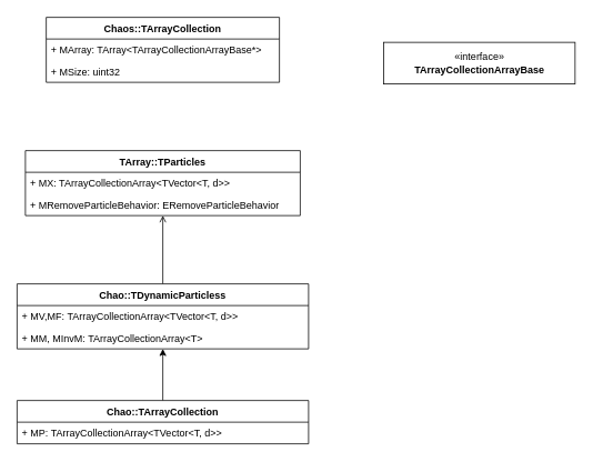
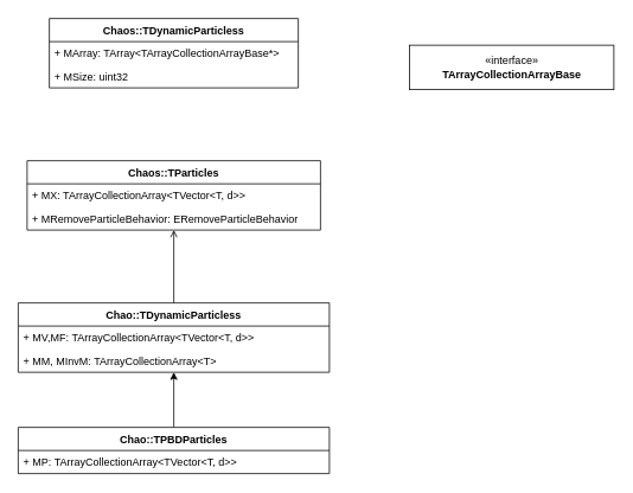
  <mxCell id="0" />
  <mxCell id="1" parent="0" />
  <mxCell id="2" value="«interface»&lt;br&gt;&lt;b&gt;TArrayCollectionArrayBase&lt;/b&gt;" style="html=1;" vertex="1" parent="1"><mxGeometry x="460" y="50" width="230" height="50" as="geometry" /></mxCell>
- <mxCell id="3" value="Chaos::TArrayCollection" style="swimlane;fontStyle=1;childLayout=stackLayout;horizontal=1;startSize=26;fillColor=none;horizontalStack=0;resizeParent=1;resizeParentMax=0;resizeLast=0;collapsible=1;marginBottom=0;" vertex="1" parent="1"><mxGeometry x="55" y="20" width="280" height="78" as="geometry" /></mxCell>
+ <mxCell id="3" value="Chaos::TDynamicParticless" style="swimlane;fontStyle=1;childLayout=stackLayout;horizontal=1;startSize=26;fillColor=none;horizontalStack=0;resizeParent=1;resizeParentMax=0;resizeLast=0;collapsible=1;marginBottom=0;" vertex="1" parent="1"><mxGeometry x="55" y="20" width="280" height="78" as="geometry" /></mxCell>
  <mxCell id="4" value="+ MArray: TArray&lt;TArrayCollectionArrayBase*&gt; " style="text;strokeColor=none;fillColor=none;align=left;verticalAlign=top;spacingLeft=4;spacingRight=4;overflow=hidden;rotatable=0;points=[[0,0.5],[1,0.5]];portConstraint=eastwest;" vertex="1" parent="3"><mxGeometry y="26" width="280" height="26" as="geometry" /></mxCell>
  <mxCell id="5" value="+ MSize: uint32" style="text;strokeColor=none;fillColor=none;align=left;verticalAlign=top;spacingLeft=4;spacingRight=4;overflow=hidden;rotatable=0;points=[[0,0.5],[1,0.5]];portConstraint=eastwest;" vertex="1" parent="3"><mxGeometry y="52" width="280" height="26" as="geometry" /></mxCell>
- <mxCell id="6" value="TArray::TParticles" style="swimlane;fontStyle=1;childLayout=stackLayout;horizontal=1;startSize=26;fillColor=none;horizontalStack=0;resizeParent=1;resizeParentMax=0;resizeLast=0;collapsible=1;marginBottom=0;" vertex="1" parent="1"><mxGeometry x="30" y="180" width="330" height="78" as="geometry" /></mxCell>
+ <mxCell id="6" value="Chaos::TParticles" style="swimlane;fontStyle=1;childLayout=stackLayout;horizontal=1;startSize=26;fillColor=none;horizontalStack=0;resizeParent=1;resizeParentMax=0;resizeLast=0;collapsible=1;marginBottom=0;" vertex="1" parent="1"><mxGeometry x="30" y="180" width="330" height="78" as="geometry" /></mxCell>
  <mxCell id="7" value="+ MX: TArrayCollectionArray&lt;TVector&lt;T, d&gt;&gt; " style="text;strokeColor=none;fillColor=none;align=left;verticalAlign=top;spacingLeft=4;spacingRight=4;overflow=hidden;rotatable=0;points=[[0,0.5],[1,0.5]];portConstraint=eastwest;" vertex="1" parent="6"><mxGeometry y="26" width="330" height="26" as="geometry" /></mxCell>
  <mxCell id="8" value="+ MRemoveParticleBehavior: ERemoveParticleBehavior " style="text;strokeColor=none;fillColor=none;align=left;verticalAlign=top;spacingLeft=4;spacingRight=4;overflow=hidden;rotatable=0;points=[[0,0.5],[1,0.5]];portConstraint=eastwest;" vertex="1" parent="6"><mxGeometry y="52" width="330" height="26" as="geometry" /></mxCell>
  <mxCell id="9" style="edgeStyle=orthogonalEdgeStyle;rounded=0;orthogonalLoop=1;jettySize=auto;html=1;exitX=0.5;exitY=0;exitDx=0;exitDy=0;endArrow=open;" edge="1" parent="1" source="10" target="6"><mxGeometry relative="1" as="geometry" /></mxCell>
  <mxCell id="10" value="Chao::TDynamicParticless" style="swimlane;fontStyle=1;align=center;verticalAlign=top;childLayout=stackLayout;horizontal=1;startSize=26;horizontalStack=0;resizeParent=1;resizeParentMax=0;resizeLast=0;collapsible=1;marginBottom=0;" vertex="1" parent="1"><mxGeometry x="20" y="340" width="350" height="78" as="geometry" /></mxCell>
  <mxCell id="11" value="+ MV,MF: TArrayCollectionArray&lt;TVector&lt;T, d&gt;&gt;" style="text;strokeColor=none;fillColor=none;align=left;verticalAlign=top;spacingLeft=4;spacingRight=4;overflow=hidden;rotatable=0;points=[[0,0.5],[1,0.5]];portConstraint=eastwest;" vertex="1" parent="10"><mxGeometry y="26" width="350" height="26" as="geometry" /></mxCell>
  <mxCell id="12" value="+ MM, MInvM: TArrayCollectionArray&lt;T&gt;" style="text;strokeColor=none;fillColor=none;align=left;verticalAlign=top;spacingLeft=4;spacingRight=4;overflow=hidden;rotatable=0;points=[[0,0.5],[1,0.5]];portConstraint=eastwest;" vertex="1" parent="10"><mxGeometry y="52" width="350" height="26" as="geometry" /></mxCell>
  <mxCell id="13" style="edgeStyle=orthogonalEdgeStyle;rounded=0;orthogonalLoop=1;jettySize=auto;html=1;exitX=0.5;exitY=0;exitDx=0;exitDy=0;" edge="1" parent="1" source="14" target="10"><mxGeometry relative="1" as="geometry" /></mxCell>
- <mxCell id="14" value="Chao::TArrayCollection" style="swimlane;fontStyle=1;align=center;verticalAlign=top;childLayout=stackLayout;horizontal=1;startSize=26;horizontalStack=0;resizeParent=1;resizeParentMax=0;resizeLast=0;collapsible=1;marginBottom=0;" vertex="1" parent="1"><mxGeometry x="20" y="480" width="350" height="52" as="geometry" /></mxCell>
+ <mxCell id="14" value="Chao::TPBDParticles" style="swimlane;fontStyle=1;align=center;verticalAlign=top;childLayout=stackLayout;horizontal=1;startSize=26;horizontalStack=0;resizeParent=1;resizeParentMax=0;resizeLast=0;collapsible=1;marginBottom=0;" vertex="1" parent="1"><mxGeometry x="20" y="480" width="350" height="52" as="geometry" /></mxCell>
  <mxCell id="15" value="+ MP: TArrayCollectionArray&lt;TVector&lt;T, d&gt;&gt;" style="text;strokeColor=none;fillColor=none;align=left;verticalAlign=top;spacingLeft=4;spacingRight=4;overflow=hidden;rotatable=0;points=[[0,0.5],[1,0.5]];portConstraint=eastwest;" vertex="1" parent="14"><mxGeometry y="26" width="350" height="26" as="geometry" /></mxCell>
